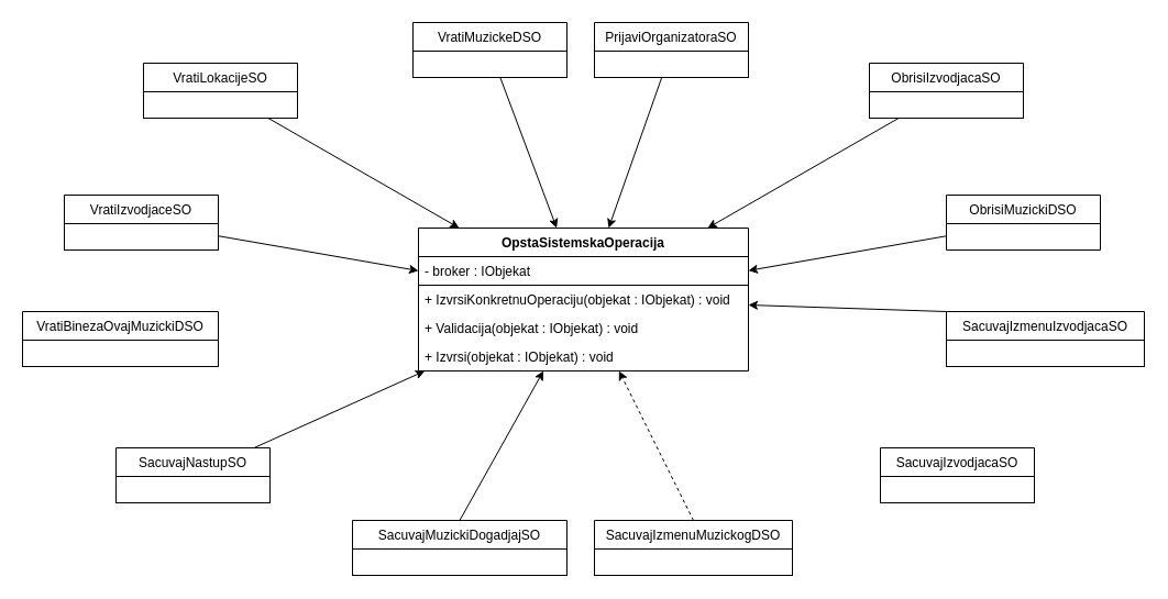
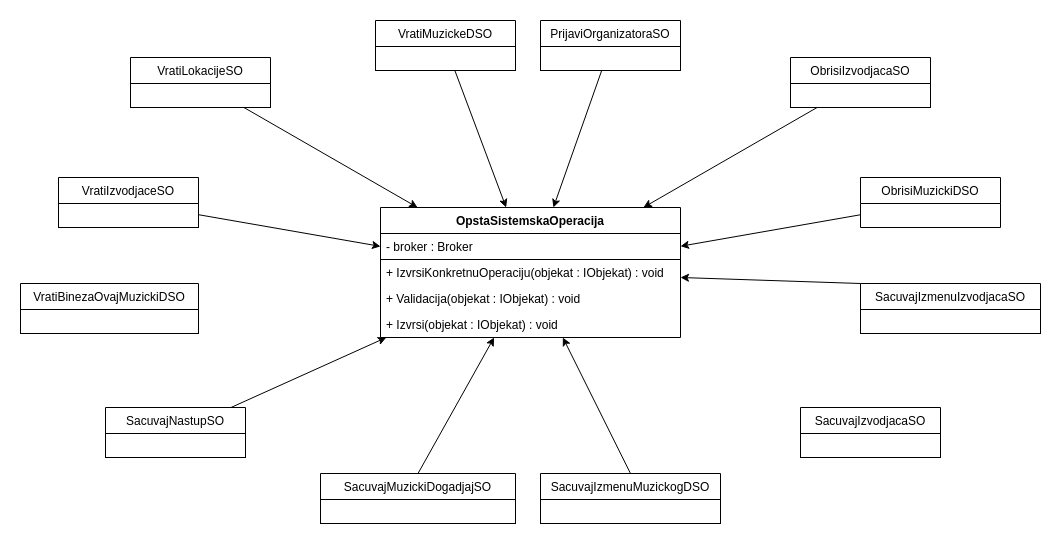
  <mxCell id="0" />
  <mxCell id="1" parent="0" />
  <mxCell id="2" value="OpstaSistemskaOperacija" style="swimlane;fontStyle=1;childLayout=stackLayout;horizontal=1;startSize=26;horizontalStack=0;resizeParent=1;resizeParentMax=0;resizeLast=0;collapsible=1;marginBottom=0;strokeWidth=1;" vertex="1" parent="1"><mxGeometry x="380" y="207" width="300" height="130" as="geometry" /></mxCell>
- <mxCell id="3" value="- broker : IObjekat" style="text;strokeColor=default;fillColor=none;align=left;verticalAlign=top;spacingLeft=4;spacingRight=4;overflow=hidden;rotatable=0;points=[[0,0.5],[1,0.5]];portConstraint=eastwest;strokeWidth=1;" vertex="1" parent="2"><mxGeometry y="26" width="300" height="26" as="geometry" /></mxCell>
+ <mxCell id="3" value="- broker : Broker" style="text;strokeColor=default;fillColor=none;align=left;verticalAlign=top;spacingLeft=4;spacingRight=4;overflow=hidden;rotatable=0;points=[[0,0.5],[1,0.5]];portConstraint=eastwest;strokeWidth=1;" vertex="1" parent="2"><mxGeometry y="26" width="300" height="26" as="geometry" /></mxCell>
  <mxCell id="4" value="+ IzvrsiKonkretnuOperaciju(objekat : IObjekat) : void" style="text;strokeColor=none;fillColor=none;align=left;verticalAlign=top;spacingLeft=4;spacingRight=4;overflow=hidden;rotatable=0;points=[[0,0.5],[1,0.5]];portConstraint=eastwest;" vertex="1" parent="2"><mxGeometry y="52" width="300" height="26" as="geometry" /></mxCell>
  <mxCell id="5" value="+ Validacija(objekat : IObjekat) : void" style="text;strokeColor=none;fillColor=none;align=left;verticalAlign=top;spacingLeft=4;spacingRight=4;overflow=hidden;rotatable=0;points=[[0,0.5],[1,0.5]];portConstraint=eastwest;" vertex="1" parent="2"><mxGeometry y="78" width="300" height="26" as="geometry" /></mxCell>
  <mxCell id="6" value="+ Izvrsi(objekat : IObjekat) : void" style="text;strokeColor=none;fillColor=none;align=left;verticalAlign=top;spacingLeft=4;spacingRight=4;overflow=hidden;rotatable=0;points=[[0,0.5],[1,0.5]];portConstraint=eastwest;" vertex="1" parent="2"><mxGeometry y="104" width="300" height="26" as="geometry" /></mxCell>
  <mxCell id="7" value="SacuvajIzmenuIzvodjacaSO" style="swimlane;fontStyle=0;childLayout=stackLayout;horizontal=1;startSize=26;horizontalStack=0;resizeParent=1;resizeParentMax=0;resizeLast=0;collapsible=1;marginBottom=0;strokeColor=default;strokeWidth=1;" vertex="1" parent="1"><mxGeometry x="860" y="283" width="180" height="50" as="geometry" /></mxCell>
  <mxCell id="8" value="" style="text;strokeColor=default;fillColor=none;align=left;verticalAlign=top;spacingLeft=4;spacingRight=4;overflow=hidden;rotatable=0;points=[[0,0.5],[1,0.5]];portConstraint=eastwest;" vertex="1" parent="7"><mxGeometry y="26" width="180" height="24" as="geometry" /></mxCell>
  <mxCell id="9" value="PrijaviOrganizatoraSO" style="swimlane;fontStyle=0;childLayout=stackLayout;horizontal=1;startSize=26;horizontalStack=0;resizeParent=1;resizeParentMax=0;resizeLast=0;collapsible=1;marginBottom=0;strokeColor=default;strokeWidth=1;" vertex="1" parent="1"><mxGeometry x="540" y="20" width="140" height="50" as="geometry" /></mxCell>
  <mxCell id="10" value="" style="text;strokeColor=default;fillColor=none;align=left;verticalAlign=top;spacingLeft=4;spacingRight=4;overflow=hidden;rotatable=0;points=[[0,0.5],[1,0.5]];portConstraint=eastwest;" vertex="1" parent="9"><mxGeometry y="26" width="140" height="24" as="geometry" /></mxCell>
  <mxCell id="11" value="ObrisiIzvodjacaSO" style="swimlane;fontStyle=0;childLayout=stackLayout;horizontal=1;startSize=26;horizontalStack=0;resizeParent=1;resizeParentMax=0;resizeLast=0;collapsible=1;marginBottom=0;strokeColor=default;strokeWidth=1;" vertex="1" parent="1"><mxGeometry x="790" y="57" width="140" height="50" as="geometry" /></mxCell>
  <mxCell id="12" value="" style="text;strokeColor=default;fillColor=none;align=left;verticalAlign=top;spacingLeft=4;spacingRight=4;overflow=hidden;rotatable=0;points=[[0,0.5],[1,0.5]];portConstraint=eastwest;" vertex="1" parent="11"><mxGeometry y="26" width="140" height="24" as="geometry" /></mxCell>
  <mxCell id="13" value="ObrisiMuzickiDSO" style="swimlane;fontStyle=0;childLayout=stackLayout;horizontal=1;startSize=26;horizontalStack=0;resizeParent=1;resizeParentMax=0;resizeLast=0;collapsible=1;marginBottom=0;strokeColor=default;strokeWidth=1;" vertex="1" parent="1"><mxGeometry x="860" y="177" width="140" height="50" as="geometry" /></mxCell>
  <mxCell id="14" value="" style="text;strokeColor=none;fillColor=none;align=left;verticalAlign=top;spacingLeft=4;spacingRight=4;overflow=hidden;rotatable=0;points=[[0,0.5],[1,0.5]];portConstraint=eastwest;" vertex="1" parent="13"><mxGeometry y="26" width="140" height="24" as="geometry" /></mxCell>
  <mxCell id="15" value="VratiMuzickeDSO" style="swimlane;fontStyle=0;childLayout=stackLayout;horizontal=1;startSize=26;horizontalStack=0;resizeParent=1;resizeParentMax=0;resizeLast=0;collapsible=1;marginBottom=0;strokeColor=default;strokeWidth=1;" vertex="1" parent="1"><mxGeometry x="375" y="20" width="140" height="50" as="geometry" /></mxCell>
  <mxCell id="16" value="" style="text;strokeColor=default;fillColor=none;align=left;verticalAlign=top;spacingLeft=4;spacingRight=4;overflow=hidden;rotatable=0;points=[[0,0.5],[1,0.5]];portConstraint=eastwest;" vertex="1" parent="15"><mxGeometry y="26" width="140" height="24" as="geometry" /></mxCell>
  <mxCell id="17" value="SacuvajIzmenuMuzickogDSO" style="swimlane;fontStyle=0;childLayout=stackLayout;horizontal=1;startSize=26;horizontalStack=0;resizeParent=1;resizeParentMax=0;resizeLast=0;collapsible=1;marginBottom=0;strokeColor=default;strokeWidth=1;" vertex="1" parent="1"><mxGeometry x="540" y="473" width="180" height="50" as="geometry" /></mxCell>
  <mxCell id="18" value="" style="text;strokeColor=default;fillColor=none;align=left;verticalAlign=top;spacingLeft=4;spacingRight=4;overflow=hidden;rotatable=0;points=[[0,0.5],[1,0.5]];portConstraint=eastwest;" vertex="1" parent="17"><mxGeometry y="26" width="180" height="24" as="geometry" /></mxCell>
  <mxCell id="19" value="SacuvajIzvodjacaSO" style="swimlane;fontStyle=0;childLayout=stackLayout;horizontal=1;startSize=26;horizontalStack=0;resizeParent=1;resizeParentMax=0;resizeLast=0;collapsible=1;marginBottom=0;strokeColor=default;strokeWidth=1;" vertex="1" parent="1"><mxGeometry x="800" y="407" width="140" height="50" as="geometry" /></mxCell>
  <mxCell id="20" value="" style="text;strokeColor=default;fillColor=none;align=left;verticalAlign=top;spacingLeft=4;spacingRight=4;overflow=hidden;rotatable=0;points=[[0,0.5],[1,0.5]];portConstraint=eastwest;" vertex="1" parent="19"><mxGeometry y="26" width="140" height="24" as="geometry" /></mxCell>
  <mxCell id="21" value="SacuvajMuzickiDogadjajSO" style="swimlane;fontStyle=0;childLayout=stackLayout;horizontal=1;startSize=26;horizontalStack=0;resizeParent=1;resizeParentMax=0;resizeLast=0;collapsible=1;marginBottom=0;strokeColor=default;strokeWidth=1;" vertex="1" parent="1"><mxGeometry x="320" y="473" width="195" height="50" as="geometry" /></mxCell>
  <mxCell id="22" value="" style="text;strokeColor=default;fillColor=none;align=left;verticalAlign=top;spacingLeft=4;spacingRight=4;overflow=hidden;rotatable=0;points=[[0,0.5],[1,0.5]];portConstraint=eastwest;" vertex="1" parent="21"><mxGeometry y="26" width="195" height="24" as="geometry" /></mxCell>
  <mxCell id="23" value="SacuvajNastupSO" style="swimlane;fontStyle=0;childLayout=stackLayout;horizontal=1;startSize=26;horizontalStack=0;resizeParent=1;resizeParentMax=0;resizeLast=0;collapsible=1;marginBottom=0;strokeColor=default;strokeWidth=1;" vertex="1" parent="1"><mxGeometry x="105" y="407" width="140" height="50" as="geometry" /></mxCell>
  <mxCell id="24" value="" style="text;strokeColor=default;fillColor=none;align=left;verticalAlign=top;spacingLeft=4;spacingRight=4;overflow=hidden;rotatable=0;points=[[0,0.5],[1,0.5]];portConstraint=eastwest;" vertex="1" parent="23"><mxGeometry y="26" width="140" height="24" as="geometry" /></mxCell>
  <mxCell id="25" value="VratiBinezaOvajMuzickiDSO" style="swimlane;fontStyle=0;childLayout=stackLayout;horizontal=1;startSize=26;horizontalStack=0;resizeParent=1;resizeParentMax=0;resizeLast=0;collapsible=1;marginBottom=0;strokeColor=default;strokeWidth=1;" vertex="1" parent="1"><mxGeometry x="20" y="283" width="178" height="50" as="geometry" /></mxCell>
  <mxCell id="26" value="" style="text;strokeColor=default;fillColor=none;align=left;verticalAlign=top;spacingLeft=4;spacingRight=4;overflow=hidden;rotatable=0;points=[[0,0.5],[1,0.5]];portConstraint=eastwest;" vertex="1" parent="25"><mxGeometry y="26" width="178" height="24" as="geometry" /></mxCell>
  <mxCell id="27" value="VratiLokacijeSO" style="swimlane;fontStyle=0;childLayout=stackLayout;horizontal=1;startSize=26;horizontalStack=0;resizeParent=1;resizeParentMax=0;resizeLast=0;collapsible=1;marginBottom=0;strokeColor=default;strokeWidth=1;" vertex="1" parent="1"><mxGeometry x="130" y="57" width="140" height="50" as="geometry" /></mxCell>
  <mxCell id="28" value="" style="text;strokeColor=default;fillColor=none;align=left;verticalAlign=top;spacingLeft=4;spacingRight=4;overflow=hidden;rotatable=0;points=[[0,0.5],[1,0.5]];portConstraint=eastwest;" vertex="1" parent="27"><mxGeometry y="26" width="140" height="24" as="geometry" /></mxCell>
  <mxCell id="29" value="VratiIzvodjaceSO" style="swimlane;fontStyle=0;childLayout=stackLayout;horizontal=1;startSize=26;horizontalStack=0;resizeParent=1;resizeParentMax=0;resizeLast=0;collapsible=1;marginBottom=0;strokeColor=default;strokeWidth=1;" vertex="1" parent="1"><mxGeometry x="58" y="177" width="140" height="50" as="geometry" /></mxCell>
  <mxCell id="30" value="" style="text;strokeColor=default;fillColor=none;align=left;verticalAlign=top;spacingLeft=4;spacingRight=4;overflow=hidden;rotatable=0;points=[[0,0.5],[1,0.5]];portConstraint=eastwest;" vertex="1" parent="29"><mxGeometry y="26" width="140" height="24" as="geometry" /></mxCell>
  <mxCell id="31" value="" style="endArrow=classic;html=1;exitX=0.5;exitY=0;exitDx=0;exitDy=0;" edge="1" parent="1" source="21" target="2"><mxGeometry width="50" height="50" relative="1" as="geometry"><mxPoint x="520" y="267" as="sourcePoint" /><mxPoint x="570" y="217" as="targetPoint" /></mxGeometry></mxCell>
- <mxCell id="32" value="" style="endArrow=classic;html=1;exitX=0.5;exitY=0;exitDx=0;exitDy=0;dashed=1;" edge="1" parent="1" source="17" target="2"><mxGeometry width="50" height="50" relative="1" as="geometry"><mxPoint x="427.5" y="483" as="sourcePoint" /><mxPoint x="503.619" y="347" as="targetPoint" /></mxGeometry></mxCell>
+ <mxCell id="32" value="" style="endArrow=classic;html=1;exitX=0.5;exitY=0;exitDx=0;exitDy=0;" edge="1" parent="1" source="17" target="2"><mxGeometry width="50" height="50" relative="1" as="geometry"><mxPoint x="427.5" y="483" as="sourcePoint" /><mxPoint x="503.619" y="347" as="targetPoint" /></mxGeometry></mxCell>
  <mxCell id="33" value="" style="endArrow=classic;html=1;exitX=0;exitY=0;exitDx=0;exitDy=0;" edge="1" parent="1" source="7" target="2"><mxGeometry width="50" height="50" relative="1" as="geometry"><mxPoint x="650" y="493" as="sourcePoint" /><mxPoint x="582.338" y="357" as="targetPoint" /></mxGeometry></mxCell>
  <mxCell id="34" value="" style="endArrow=classic;html=1;" edge="1" parent="1" source="13" target="2"><mxGeometry width="50" height="50" relative="1" as="geometry"><mxPoint x="870" y="293" as="sourcePoint" /><mxPoint x="690" y="287" as="targetPoint" /></mxGeometry></mxCell>
  <mxCell id="35" value="" style="endArrow=classic;html=1;" edge="1" parent="1" source="11" target="2"><mxGeometry width="50" height="50" relative="1" as="geometry"><mxPoint x="880" y="303" as="sourcePoint" /><mxPoint x="700" y="297" as="targetPoint" /></mxGeometry></mxCell>
  <mxCell id="36" value="" style="endArrow=classic;html=1;" edge="1" parent="1" source="9" target="2"><mxGeometry width="50" height="50" relative="1" as="geometry"><mxPoint x="826.579" y="117" as="sourcePoint" /><mxPoint x="652.895" y="217" as="targetPoint" /></mxGeometry></mxCell>
  <mxCell id="37" value="" style="endArrow=classic;html=1;" edge="1" parent="1" source="15" target="2"><mxGeometry width="50" height="50" relative="1" as="geometry"><mxPoint x="836.579" y="127" as="sourcePoint" /><mxPoint x="662.895" y="227" as="targetPoint" /></mxGeometry></mxCell>
  <mxCell id="38" value="" style="endArrow=classic;html=1;" edge="1" parent="1" source="27" target="2"><mxGeometry width="50" height="50" relative="1" as="geometry"><mxPoint x="464.361" y="80" as="sourcePoint" /><mxPoint x="515.661" y="217" as="targetPoint" /></mxGeometry></mxCell>
  <mxCell id="39" value="" style="endArrow=classic;html=1;" edge="1" parent="1" source="29" target="2"><mxGeometry width="50" height="50" relative="1" as="geometry"><mxPoint x="253.421" y="117" as="sourcePoint" /><mxPoint x="427.105" y="217" as="targetPoint" /></mxGeometry></mxCell>
  <mxCell id="40" value="" style="endArrow=classic;html=1;" edge="1" parent="1" source="23" target="2"><mxGeometry width="50" height="50" relative="1" as="geometry"><mxPoint x="208" y="310.39" as="sourcePoint" /><mxPoint x="390" y="294.827" as="targetPoint" /></mxGeometry></mxCell>
